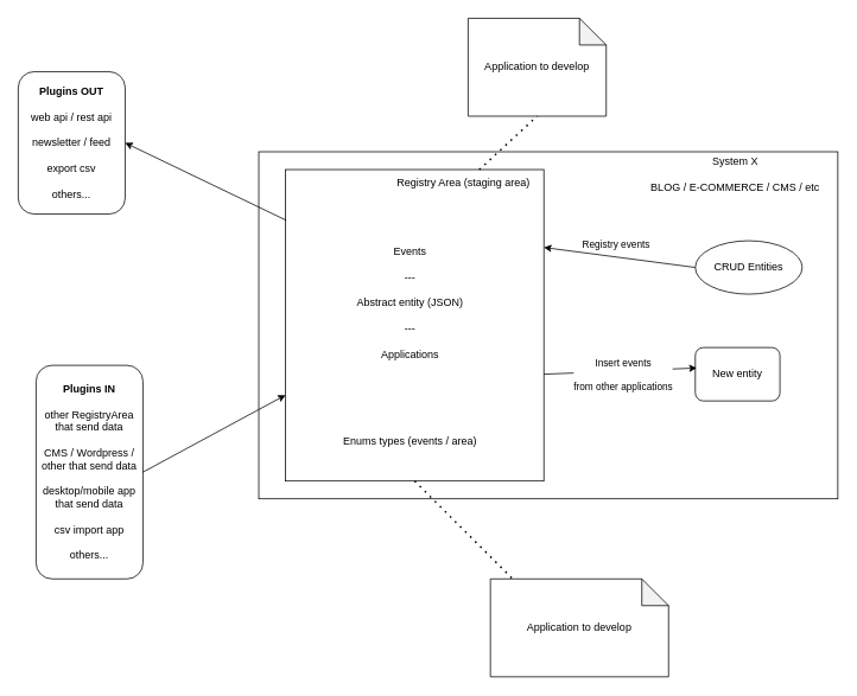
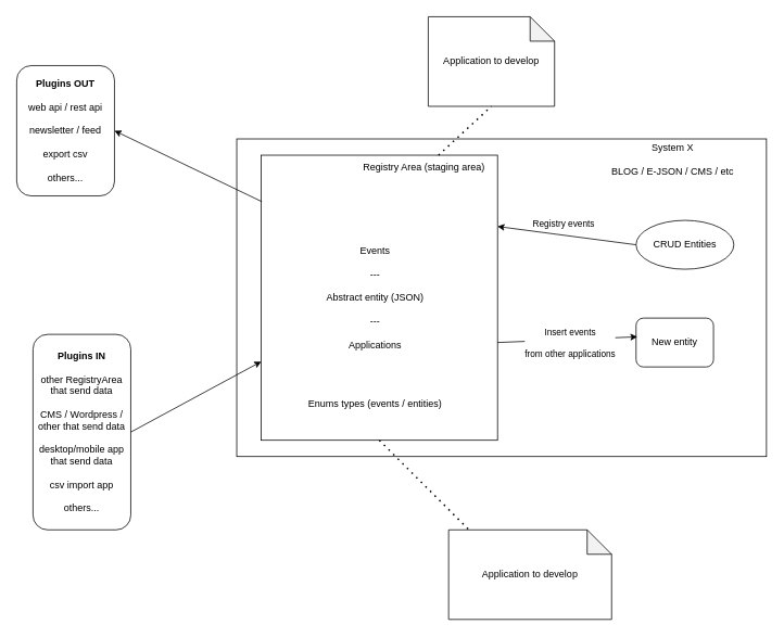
  <mxCell id="0" />
  <mxCell id="1" parent="0" />
  <mxCell id="2" value="" style="rounded=0;whiteSpace=wrap;html=1;" parent="1" vertex="1"><mxGeometry x="290" y="170" width="650" height="390" as="geometry" /></mxCell>
- <mxCell id="3" value="System X&lt;br&gt;&lt;br&gt;BLOG / E-COMMERCE / CMS / etc" style="text;html=1;strokeColor=none;fillColor=none;align=center;verticalAlign=middle;whiteSpace=wrap;rounded=0;" parent="1" vertex="1"><mxGeometry x="720" y="180" width="210" height="30" as="geometry" /></mxCell>
+ <mxCell id="3" value="System X&lt;br&gt;&lt;br&gt;BLOG / E-JSON / CMS / etc" style="text;html=1;strokeColor=none;fillColor=none;align=center;verticalAlign=middle;whiteSpace=wrap;rounded=0;" parent="1" vertex="1"><mxGeometry x="720" y="180" width="210" height="30" as="geometry" /></mxCell>
  <mxCell id="4" value="" style="rounded=0;whiteSpace=wrap;html=1;" parent="1" vertex="1"><mxGeometry x="320" y="190" width="290" height="350" as="geometry" /></mxCell>
  <mxCell id="5" value="Registry Area (staging area)" style="text;html=1;strokeColor=none;fillColor=none;align=center;verticalAlign=middle;whiteSpace=wrap;rounded=0;" parent="1" vertex="1"><mxGeometry x="430" y="190" width="180" height="30" as="geometry" /></mxCell>
- <mxCell id="6" value="Events&lt;br&gt;&lt;br&gt;---&lt;br&gt;&lt;br&gt;Abstract entity (JSON)&lt;br&gt;&lt;br&gt;---&lt;br&gt;&lt;br&gt;Applications" style="text;html=1;strokeColor=none;fillColor=none;align=center;verticalAlign=middle;whiteSpace=wrap;rounded=0;" parent="1" vertex="1"><mxGeometry x="370" y="240" width="180" height="200" as="geometry" /></mxCell>
- <mxCell id="7" value="Enums types (events / area)" style="text;html=1;strokeColor=none;fillColor=none;align=center;verticalAlign=middle;whiteSpace=wrap;rounded=0;" parent="1" vertex="1"><mxGeometry x="355" y="480" width="210" height="30" as="geometry" /></mxCell>
+ <mxCell id="6" value="Events&lt;br&gt;&lt;br&gt;---&lt;br&gt;&lt;br&gt;Abstract entity (JSON)&lt;br&gt;&lt;br&gt;---&lt;br&gt;&lt;br&gt;Applications" style="text;html=1;strokeColor=none;fillColor=none;align=center;verticalAlign=middle;whiteSpace=wrap;rounded=0;" parent="1" vertex="1"><mxGeometry x="370" y="265" width="180" height="200" as="geometry" /></mxCell>
+ <mxCell id="7" value="Enums types (events / entities)" style="text;html=1;strokeColor=none;fillColor=none;align=center;verticalAlign=middle;whiteSpace=wrap;rounded=0;" parent="1" vertex="1"><mxGeometry x="355" y="480" width="210" height="30" as="geometry" /></mxCell>
  <mxCell id="8" value="CRUD Entities" style="ellipse;whiteSpace=wrap;html=1;" parent="1" vertex="1"><mxGeometry x="780" y="270" width="120" height="60" as="geometry" /></mxCell>
  <mxCell id="9" value="New entity" style="rounded=1;whiteSpace=wrap;html=1;" parent="1" vertex="1"><mxGeometry x="780" y="390" width="95" height="60" as="geometry" /></mxCell>
  <mxCell id="10" value="" style="endArrow=classic;html=1;exitX=0;exitY=0.5;exitDx=0;exitDy=0;entryX=1;entryY=0.25;entryDx=0;entryDy=0;" parent="1" source="8" target="4" edge="1"><mxGeometry width="50" height="50" relative="1" as="geometry"><mxPoint x="580" y="350" as="sourcePoint" /><mxPoint x="630" y="300" as="targetPoint" /></mxGeometry></mxCell>
  <mxCell id="11" value="Registry events" style="edgeLabel;html=1;align=center;verticalAlign=middle;resizable=0;points=[];" parent="10" vertex="1" connectable="0"><mxGeometry x="0.296" y="3" relative="1" as="geometry"><mxPoint x="21" y="-15" as="offset" /></mxGeometry></mxCell>
  <mxCell id="12" value="" style="endArrow=classic;html=1;entryX=0.017;entryY=0.383;entryDx=0;entryDy=0;entryPerimeter=0;" parent="1" target="9" edge="1"><mxGeometry width="50" height="50" relative="1" as="geometry"><mxPoint x="610" y="420" as="sourcePoint" /><mxPoint x="729.13" y="419.55" as="targetPoint" /></mxGeometry></mxCell>
  <mxCell id="13" value="Insert events &lt;br&gt;&lt;br&gt;from other applications" style="edgeLabel;html=1;align=center;verticalAlign=middle;resizable=0;points=[];" parent="12" vertex="1" connectable="0"><mxGeometry x="0.296" y="3" relative="1" as="geometry"><mxPoint x="-22" y="8" as="offset" /></mxGeometry></mxCell>
  <mxCell id="14" value="Application to develop" style="shape=note;whiteSpace=wrap;html=1;backgroundOutline=1;darkOpacity=0.05;" parent="1" vertex="1"><mxGeometry x="525" y="20" width="155" height="110" as="geometry" /></mxCell>
  <mxCell id="15" value="" style="endArrow=none;dashed=1;html=1;dashPattern=1 3;strokeWidth=2;entryX=0.5;entryY=1;entryDx=0;entryDy=0;entryPerimeter=0;exitX=0.75;exitY=0;exitDx=0;exitDy=0;" parent="1" source="4" target="14" edge="1"><mxGeometry width="50" height="50" relative="1" as="geometry"><mxPoint x="580" y="330" as="sourcePoint" /><mxPoint x="630" y="280" as="targetPoint" /></mxGeometry></mxCell>
  <mxCell id="16" value="&lt;b&gt;Plugins OUT&lt;/b&gt;&lt;br&gt;&lt;br&gt;web api / rest api&lt;br&gt;&lt;br&gt;newsletter / feed&lt;br&gt;&lt;br&gt;export csv&lt;br&gt;&lt;br&gt;others..." style="rounded=1;whiteSpace=wrap;html=1;" parent="1" vertex="1"><mxGeometry x="20" y="80" width="120" height="160" as="geometry" /></mxCell>
  <mxCell id="17" value="&lt;b&gt;Plugins IN&lt;/b&gt;&lt;br&gt;&lt;br&gt;other RegistryArea that send data&lt;br&gt;&lt;br&gt;CMS / Wordpress / other that send data&lt;br&gt;&lt;br&gt;desktop/mobile app that send data&lt;br&gt;&lt;br&gt;csv import app&lt;br&gt;&lt;br&gt;others..." style="rounded=1;whiteSpace=wrap;html=1;" parent="1" vertex="1"><mxGeometry x="40" y="410" width="120" height="240" as="geometry" /></mxCell>
  <mxCell id="18" value="" style="endArrow=classic;html=1;entryX=1;entryY=0.5;entryDx=0;entryDy=0;exitX=0.003;exitY=0.163;exitDx=0;exitDy=0;exitPerimeter=0;" parent="1" source="4" target="16" edge="1"><mxGeometry width="50" height="50" relative="1" as="geometry"><mxPoint x="580" y="330" as="sourcePoint" /><mxPoint x="630" y="280" as="targetPoint" /></mxGeometry></mxCell>
  <mxCell id="19" value="" style="endArrow=classic;html=1;exitX=1;exitY=0.5;exitDx=0;exitDy=0;" parent="1" source="17" target="4" edge="1"><mxGeometry width="50" height="50" relative="1" as="geometry"><mxPoint x="330.87" y="257.05" as="sourcePoint" /><mxPoint x="150" y="190" as="targetPoint" /></mxGeometry></mxCell>
  <mxCell id="20" value="Application to develop" style="shape=note;whiteSpace=wrap;html=1;backgroundOutline=1;darkOpacity=0.05;" parent="1" vertex="1"><mxGeometry x="550" y="650" width="200" height="110" as="geometry" /></mxCell>
  <mxCell id="21" value="" style="endArrow=none;dashed=1;html=1;dashPattern=1 3;strokeWidth=2;entryX=0;entryY=0;entryDx=25;entryDy=0;entryPerimeter=0;exitX=0.5;exitY=1;exitDx=0;exitDy=0;" parent="1" source="4" target="20" edge="1"><mxGeometry width="50" height="50" relative="1" as="geometry"><mxPoint x="562.5" y="820" as="sourcePoint" /><mxPoint x="655" y="910" as="targetPoint" /></mxGeometry></mxCell>
